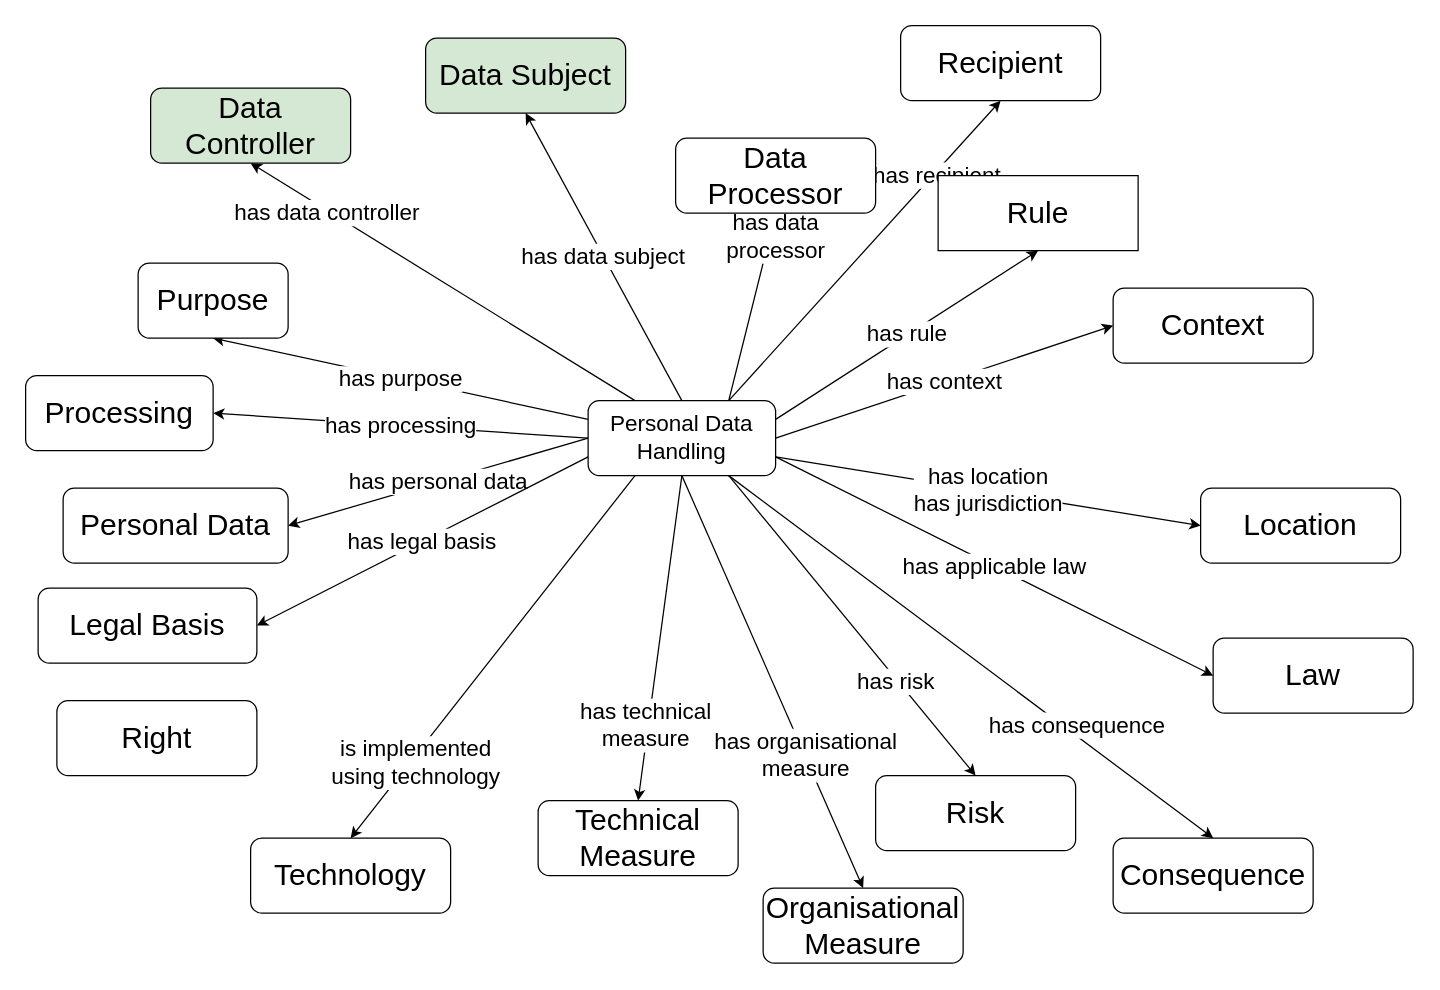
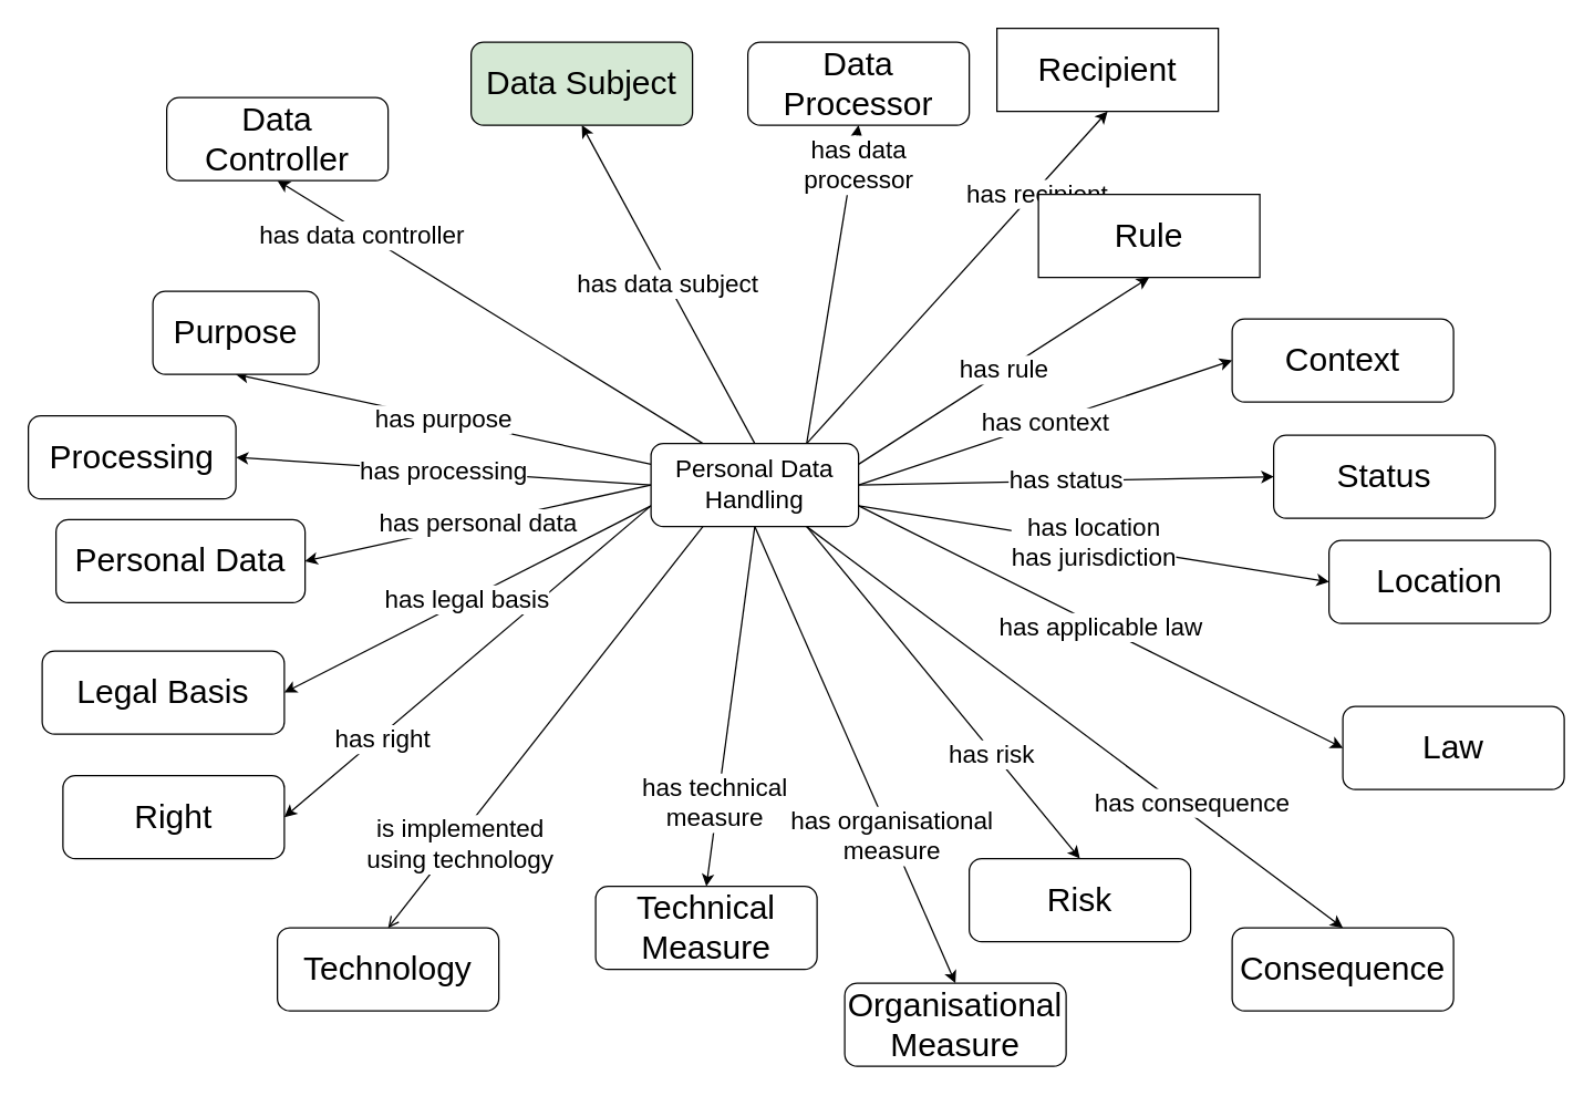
  <mxCell id="0" />
  <mxCell id="1" parent="0" />
+ <mxCell id="2" value="has right" style="edgeStyle=none;rounded=0;orthogonalLoop=1;jettySize=auto;html=1;exitX=0;exitY=0.75;exitDx=0;exitDy=0;entryX=1;entryY=0.5;entryDx=0;entryDy=0;fontSize=18;" edge="1" parent="1" source="21" target="35"><mxGeometry x="0.476" y="3" relative="1" as="geometry"><mxPoint as="offset" /></mxGeometry></mxCell>
  <mxCell id="3" value="has data controller" style="rounded=0;orthogonalLoop=1;jettySize=auto;html=1;exitX=0.25;exitY=0;exitDx=0;exitDy=0;entryX=0.5;entryY=1;entryDx=0;entryDy=0;fontSize=18;" edge="1" parent="1" source="21" target="28"><mxGeometry x="0.596" y="2" relative="1" as="geometry"><mxPoint as="offset" /></mxGeometry></mxCell>
  <mxCell id="4" value="has data subject" style="edgeStyle=none;rounded=0;orthogonalLoop=1;jettySize=auto;html=1;exitX=0.5;exitY=0;exitDx=0;exitDy=0;entryX=0.5;entryY=1;entryDx=0;entryDy=0;fontSize=18;" edge="1" parent="1" source="21" target="29"><mxGeometry relative="1" as="geometry" /></mxCell>
  <mxCell id="5" value="has purpose" style="edgeStyle=none;rounded=0;orthogonalLoop=1;jettySize=auto;html=1;exitX=0;exitY=0.25;exitDx=0;exitDy=0;entryX=0.5;entryY=1;entryDx=0;entryDy=0;fontSize=18;" edge="1" parent="1" source="21" target="22"><mxGeometry relative="1" as="geometry" /></mxCell>
  <mxCell id="6" value="has processing" style="edgeStyle=none;rounded=0;orthogonalLoop=1;jettySize=auto;html=1;exitX=0;exitY=0.5;exitDx=0;exitDy=0;entryX=1;entryY=0.5;entryDx=0;entryDy=0;fontSize=18;" edge="1" parent="1" source="21" target="23"><mxGeometry relative="1" as="geometry" /></mxCell>
  <mxCell id="7" value="has personal data" style="edgeStyle=none;rounded=0;orthogonalLoop=1;jettySize=auto;html=1;exitX=0;exitY=0.5;exitDx=0;exitDy=0;entryX=1;entryY=0.5;entryDx=0;entryDy=0;fontSize=18;" edge="1" parent="1" source="21" target="24"><mxGeometry relative="1" as="geometry" /></mxCell>
  <mxCell id="8" value="has legal basis" style="edgeStyle=none;rounded=0;orthogonalLoop=1;jettySize=auto;html=1;exitX=0;exitY=0.75;exitDx=0;exitDy=0;entryX=1;entryY=0.5;entryDx=0;entryDy=0;fontSize=18;" edge="1" parent="1" source="21" target="25"><mxGeometry relative="1" as="geometry" /></mxCell>
  <mxCell id="9" value="has technical&lt;br&gt;measure" style="edgeStyle=none;rounded=0;orthogonalLoop=1;jettySize=auto;html=1;exitX=0.5;exitY=1;exitDx=0;exitDy=0;entryX=0.5;entryY=0;entryDx=0;entryDy=0;fontSize=18;" edge="1" parent="1" source="21" target="26"><mxGeometry x="0.541" y="-2" relative="1" as="geometry"><mxPoint as="offset" /></mxGeometry></mxCell>
  <mxCell id="10" value="has organisational&lt;br&gt;measure" style="edgeStyle=none;rounded=0;orthogonalLoop=1;jettySize=auto;html=1;exitX=0.5;exitY=1;exitDx=0;exitDy=0;entryX=0.5;entryY=0;entryDx=0;entryDy=0;fontSize=18;" edge="1" parent="1" source="21" target="27"><mxGeometry x="0.362" y="1" relative="1" as="geometry"><mxPoint as="offset" /></mxGeometry></mxCell>
  <mxCell id="11" value="has risk" style="edgeStyle=none;rounded=0;orthogonalLoop=1;jettySize=auto;html=1;exitX=0.75;exitY=1;exitDx=0;exitDy=0;entryX=0.5;entryY=0;entryDx=0;entryDy=0;fontSize=18;" edge="1" parent="1" source="21" target="33"><mxGeometry x="0.366" y="-2" relative="1" as="geometry"><mxPoint as="offset" /></mxGeometry></mxCell>
  <mxCell id="12" value="has context" style="edgeStyle=none;rounded=0;orthogonalLoop=1;jettySize=auto;html=1;exitX=1;exitY=0.5;exitDx=0;exitDy=0;entryX=0;entryY=0.5;entryDx=0;entryDy=0;fontSize=18;" edge="1" parent="1" source="21" target="31"><mxGeometry relative="1" as="geometry" /></mxCell>
+ <mxCell id="13" value="has status" style="edgeStyle=none;rounded=0;orthogonalLoop=1;jettySize=auto;html=1;exitX=1;exitY=0.5;exitDx=0;exitDy=0;entryX=0;entryY=0.5;entryDx=0;entryDy=0;fontSize=18;" edge="1" parent="1" source="21" target="32"><mxGeometry relative="1" as="geometry" /></mxCell>
  <mxCell id="14" value="has consequence" style="edgeStyle=none;rounded=0;orthogonalLoop=1;jettySize=auto;html=1;exitX=0.75;exitY=1;exitDx=0;exitDy=0;entryX=0.5;entryY=0;entryDx=0;entryDy=0;fontSize=18;" edge="1" parent="1" source="21" target="34"><mxGeometry x="0.416" y="7" relative="1" as="geometry"><mxPoint as="offset" /></mxGeometry></mxCell>
  <mxCell id="15" value="has recipient" style="edgeStyle=none;rounded=0;orthogonalLoop=1;jettySize=auto;html=1;exitX=0.75;exitY=0;exitDx=0;exitDy=0;entryX=0.5;entryY=1;entryDx=0;entryDy=0;fontSize=18;" edge="1" parent="1" source="21" target="30"><mxGeometry x="0.513" y="-3" relative="1" as="geometry"><mxPoint as="offset" /></mxGeometry></mxCell>
- <mxCell id="16" value="is implemented&lt;br&gt;using technology" style="edgeStyle=none;rounded=0;orthogonalLoop=1;jettySize=auto;html=1;exitX=0.25;exitY=1;exitDx=0;exitDy=0;entryX=0.5;entryY=0;entryDx=0;entryDy=0;fontSize=18;" edge="1" parent="1" source="21" target="36"><mxGeometry x="0.568" y="4" relative="1" as="geometry"><mxPoint as="offset" /></mxGeometry></mxCell>
+ <mxCell id="16" value="is implemented&lt;br&gt;using technology" style="edgeStyle=none;rounded=0;orthogonalLoop=1;jettySize=auto;html=1;exitX=0.25;exitY=1;exitDx=0;exitDy=0;entryX=0.5;entryY=0;entryDx=0;entryDy=0;fontSize=18;endArrow=open;" edge="1" parent="1" source="21" target="36"><mxGeometry x="0.568" y="4" relative="1" as="geometry"><mxPoint as="offset" /></mxGeometry></mxCell>
  <mxCell id="17" value="has location&lt;br&gt;has jurisdiction" style="edgeStyle=none;rounded=0;orthogonalLoop=1;jettySize=auto;html=1;exitX=1;exitY=0.75;exitDx=0;exitDy=0;entryX=0;entryY=0.5;entryDx=0;entryDy=0;fontSize=18;" edge="1" parent="1" source="21" target="37"><mxGeometry relative="1" as="geometry" /></mxCell>
  <mxCell id="18" value="has applicable law" style="edgeStyle=none;rounded=0;orthogonalLoop=1;jettySize=auto;html=1;exitX=1;exitY=0.75;exitDx=0;exitDy=0;entryX=0;entryY=0.5;entryDx=0;entryDy=0;fontSize=18;" edge="1" parent="1" source="21" target="38"><mxGeometry relative="1" as="geometry" /></mxCell>
  <mxCell id="19" value="has rule" style="edgeStyle=none;rounded=0;orthogonalLoop=1;jettySize=auto;html=1;exitX=1;exitY=0.25;exitDx=0;exitDy=0;entryX=0.5;entryY=1;entryDx=0;entryDy=0;fontSize=18;" edge="1" parent="1" source="21" target="39"><mxGeometry relative="1" as="geometry" /></mxCell>
  <mxCell id="20" value="has data&lt;br&gt;processor" style="edgeStyle=none;rounded=0;orthogonalLoop=1;jettySize=auto;html=1;exitX=0.75;exitY=0;exitDx=0;exitDy=0;entryX=0.5;entryY=1;entryDx=0;entryDy=0;fontSize=18;" edge="1" parent="1" source="21" target="40"><mxGeometry x="0.746" y="-5" relative="1" as="geometry"><mxPoint y="-1" as="offset" /></mxGeometry></mxCell>
  <mxCell id="21" value="Personal Data Handling" style="rounded=1;whiteSpace=wrap;html=1;fontSize=18;" vertex="1" parent="1"><mxGeometry x="470" y="320" width="150" height="60" as="geometry" /></mxCell>
  <mxCell id="22" value="Purpose" style="rounded=1;whiteSpace=wrap;html=1;fontSize=24;" vertex="1" parent="1"><mxGeometry x="110" y="210" width="120" height="60" as="geometry" /></mxCell>
  <mxCell id="23" value="Processing" style="rounded=1;whiteSpace=wrap;html=1;fontSize=24;" vertex="1" parent="1"><mxGeometry x="20" y="300" width="150" height="60" as="geometry" /></mxCell>
- <mxCell id="24" value="Personal Data" style="rounded=1;whiteSpace=wrap;html=1;fontSize=24;" vertex="1" parent="1"><mxGeometry x="50" y="390" width="180" height="60" as="geometry" /></mxCell>
+ <mxCell id="24" value="Personal Data" style="rounded=1;whiteSpace=wrap;html=1;fontSize=24;" vertex="1" parent="1"><mxGeometry x="40" y="375" width="180" height="60" as="geometry" /></mxCell>
  <mxCell id="25" value="Legal Basis" style="rounded=1;whiteSpace=wrap;html=1;fontSize=24;" vertex="1" parent="1"><mxGeometry x="30" y="470" width="175" height="60" as="geometry" /></mxCell>
  <mxCell id="26" value="Technical Measure" style="rounded=1;whiteSpace=wrap;html=1;fontSize=24;" vertex="1" parent="1"><mxGeometry x="430" y="640" width="160" height="60" as="geometry" /></mxCell>
  <mxCell id="27" value="Organisational Measure" style="rounded=1;whiteSpace=wrap;html=1;fontSize=24;" vertex="1" parent="1"><mxGeometry x="610" y="710" width="160" height="60" as="geometry" /></mxCell>
- <mxCell id="28" value="Data Controller" style="rounded=1;whiteSpace=wrap;html=1;fontSize=24;fillColor=#d5e8d4;" vertex="1" parent="1"><mxGeometry x="120" y="70" width="160" height="60" as="geometry" /></mxCell>
+ <mxCell id="28" value="Data Controller" style="rounded=1;whiteSpace=wrap;html=1;fontSize=24;" vertex="1" parent="1"><mxGeometry x="120" y="70" width="160" height="60" as="geometry" /></mxCell>
  <mxCell id="29" value="Data Subject" style="rounded=1;whiteSpace=wrap;html=1;fontSize=24;fillColor=#d5e8d4;" vertex="1" parent="1"><mxGeometry x="340" y="30" width="160" height="60" as="geometry" /></mxCell>
- <mxCell id="30" value="Recipient" style="rounded=1;whiteSpace=wrap;html=1;fontSize=24;" vertex="1" parent="1"><mxGeometry x="720" y="20" width="160" height="60" as="geometry" /></mxCell>
+ <mxCell id="30" value="Recipient" style="whiteSpace=wrap;html=1;fontSize=24;rounded=0;" vertex="1" parent="1"><mxGeometry x="720" y="20" width="160" height="60" as="geometry" /></mxCell>
  <mxCell id="31" value="Context" style="rounded=1;whiteSpace=wrap;html=1;fontSize=24;" vertex="1" parent="1"><mxGeometry x="890" y="230" width="160" height="60" as="geometry" /></mxCell>
+ <mxCell id="32" value="Status" style="rounded=1;whiteSpace=wrap;html=1;fontSize=24;" vertex="1" parent="1"><mxGeometry x="920" y="314" width="160" height="60" as="geometry" /></mxCell>
  <mxCell id="33" value="Risk" style="rounded=1;whiteSpace=wrap;html=1;fontSize=24;" vertex="1" parent="1"><mxGeometry x="700" y="620" width="160" height="60" as="geometry" /></mxCell>
  <mxCell id="34" value="Consequence" style="rounded=1;whiteSpace=wrap;html=1;fontSize=24;" vertex="1" parent="1"><mxGeometry x="890" y="670" width="160" height="60" as="geometry" /></mxCell>
  <mxCell id="35" value="Right" style="rounded=1;whiteSpace=wrap;html=1;fontSize=24;" vertex="1" parent="1"><mxGeometry x="45" y="560" width="160" height="60" as="geometry" /></mxCell>
  <mxCell id="36" value="Technology" style="rounded=1;whiteSpace=wrap;html=1;fontSize=24;" vertex="1" parent="1"><mxGeometry x="200" y="670" width="160" height="60" as="geometry" /></mxCell>
  <mxCell id="37" value="Location" style="rounded=1;whiteSpace=wrap;html=1;fontSize=24;" vertex="1" parent="1"><mxGeometry x="960" y="390" width="160" height="60" as="geometry" /></mxCell>
  <mxCell id="38" value="Law" style="rounded=1;whiteSpace=wrap;html=1;fontSize=24;" vertex="1" parent="1"><mxGeometry x="970" y="510" width="160" height="60" as="geometry" /></mxCell>
  <mxCell id="39" value="Rule" style="whiteSpace=wrap;html=1;fontSize=24;rounded=0;" vertex="1" parent="1"><mxGeometry x="750" y="140" width="160" height="60" as="geometry" /></mxCell>
- <mxCell id="40" value="Data Processor" style="rounded=1;whiteSpace=wrap;html=1;fontSize=24;" vertex="1" parent="1"><mxGeometry x="540" y="110" width="160" height="60" as="geometry" /></mxCell>
+ <mxCell id="40" value="Data Processor" style="rounded=1;whiteSpace=wrap;html=1;fontSize=24;" vertex="1" parent="1"><mxGeometry x="540" y="30" width="160" height="60" as="geometry" /></mxCell>
